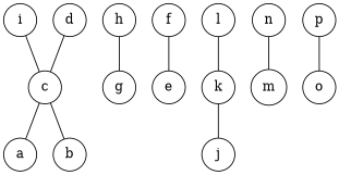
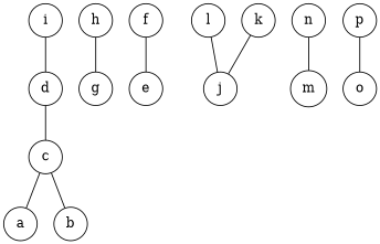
  graph {
    node [shape=circle]
    n1 [label=i]
    n2 [label=d]
    n3 [label=c]
    n4 [label=h]
    n5 [label=g]
    n6 [label=a]
    n7 [label=b]
    n8 [label=f]
    n9 [label=e]
    n10 [label=l]
    n11 [label=k]
    n12 [label=j]
    n13 [label=n]
    n14 [label=m]
    n15 [label=p]
    n16 [label=o]
-   n1 -- n3
+   n1 -- n2
    n2 -- n3
    n3 -- n6
    n3 -- n7
    n4 -- n5
    n8 -- n9
-   n10 -- n11
+   n10 -- n12
    n11 -- n12
    n13 -- n14
    n15 -- n16
  }
